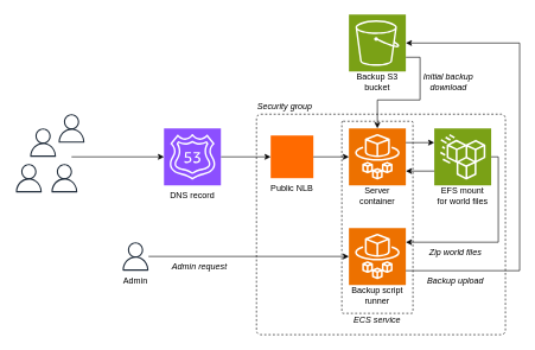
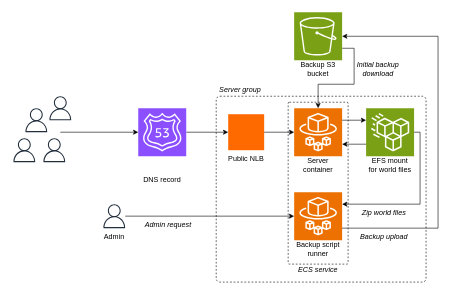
  <mxCell id="0" />
  <mxCell id="1" parent="0" />
  <mxCell id="2" value="" style="rounded=1;whiteSpace=wrap;html=1;fillColor=none;dashed=1;arcSize=2;" vertex="1" parent="1"><mxGeometry x="480" y="170" width="100" height="270" as="geometry" /></mxCell>
  <mxCell id="3" value="" style="rounded=1;whiteSpace=wrap;html=1;fillColor=none;dashed=1;arcSize=2;" vertex="1" parent="1"><mxGeometry x="360" y="160" width="350" height="310" as="geometry" /></mxCell>
  <mxCell id="4" value="" style="sketch=0;points=[[0,0,0],[0.25,0,0],[0.5,0,0],[0.75,0,0],[1,0,0],[0,1,0],[0.25,1,0],[0.5,1,0],[0.75,1,0],[1,1,0],[0,0.25,0],[0,0.5,0],[0,0.75,0],[1,0.25,0],[1,0.5,0],[1,0.75,0]];outlineConnect=0;fontColor=#232F3E;fillColor=#ED7100;strokeColor=#ffffff;dashed=0;verticalLabelPosition=bottom;verticalAlign=top;align=center;html=1;fontSize=12;fontStyle=0;aspect=fixed;shape=mxgraph.aws4.resourceIcon;resIcon=mxgraph.aws4.fargate;" vertex="1" parent="1"><mxGeometry x="490" y="180" width="80" height="80" as="geometry" /></mxCell>
  <mxCell id="5" value="" style="sketch=0;points=[[0,0,0],[0.25,0,0],[0.5,0,0],[0.75,0,0],[1,0,0],[0,1,0],[0.25,1,0],[0.5,1,0],[0.75,1,0],[1,1,0],[0,0.25,0],[0,0.5,0],[0,0.75,0],[1,0.25,0],[1,0.5,0],[1,0.75,0]];outlineConnect=0;fontColor=#232F3E;fillColor=#7AA116;strokeColor=#ffffff;dashed=0;verticalLabelPosition=bottom;verticalAlign=top;align=center;html=1;fontSize=12;fontStyle=0;aspect=fixed;shape=mxgraph.aws4.resourceIcon;resIcon=mxgraph.aws4.efs_standard;" vertex="1" parent="1"><mxGeometry x="610" y="180" width="80" height="80" as="geometry" /></mxCell>
  <mxCell id="6" value="" style="points=[];aspect=fixed;html=1;align=center;shadow=0;dashed=0;fillColor=#FF6A00;strokeColor=none;shape=mxgraph.alibaba_cloud.nlb_network_load_balancer_02;" vertex="1" parent="1"><mxGeometry x="380" y="190" width="60" height="60" as="geometry" /></mxCell>
  <mxCell id="7" style="edgeStyle=orthogonalEdgeStyle;rounded=0;orthogonalLoop=1;jettySize=auto;html=1;exitX=1;exitY=0.75;exitDx=0;exitDy=0;exitPerimeter=0;" edge="1" parent="1" source="8" target="4"><mxGeometry relative="1" as="geometry" /></mxCell>
  <mxCell id="8" value="" style="sketch=0;points=[[0,0,0],[0.25,0,0],[0.5,0,0],[0.75,0,0],[1,0,0],[0,1,0],[0.25,1,0],[0.5,1,0],[0.75,1,0],[1,1,0],[0,0.25,0],[0,0.5,0],[0,0.75,0],[1,0.25,0],[1,0.5,0],[1,0.75,0]];outlineConnect=0;fontColor=#232F3E;fillColor=#7AA116;strokeColor=#ffffff;dashed=0;verticalLabelPosition=bottom;verticalAlign=top;align=center;html=1;fontSize=12;fontStyle=0;aspect=fixed;shape=mxgraph.aws4.resourceIcon;resIcon=mxgraph.aws4.s3;" vertex="1" parent="1"><mxGeometry x="490" y="20" width="80" height="80" as="geometry" /></mxCell>
  <mxCell id="9" style="edgeStyle=orthogonalEdgeStyle;rounded=0;orthogonalLoop=1;jettySize=auto;html=1;exitX=1;exitY=0.5;exitDx=0;exitDy=0;exitPerimeter=0;" edge="1" parent="1" source="10" target="6"><mxGeometry relative="1" as="geometry" /></mxCell>
  <mxCell id="10" value="" style="sketch=0;points=[[0,0,0],[0.25,0,0],[0.5,0,0],[0.75,0,0],[1,0,0],[0,1,0],[0.25,1,0],[0.5,1,0],[0.75,1,0],[1,1,0],[0,0.25,0],[0,0.5,0],[0,0.75,0],[1,0.25,0],[1,0.5,0],[1,0.75,0]];outlineConnect=0;fontColor=#232F3E;fillColor=#8C4FFF;strokeColor=#ffffff;dashed=0;verticalLabelPosition=bottom;verticalAlign=top;align=center;html=1;fontSize=12;fontStyle=0;aspect=fixed;shape=mxgraph.aws4.resourceIcon;resIcon=mxgraph.aws4.route_53;" vertex="1" parent="1"><mxGeometry x="230" y="180" width="80" height="80" as="geometry" /></mxCell>
  <mxCell id="11" value="" style="endArrow=classic;html=1;rounded=0;entryX=0;entryY=0.5;entryDx=0;entryDy=0;entryPerimeter=0;" edge="1" parent="1" target="10"><mxGeometry width="50" height="50" relative="1" as="geometry"><mxPoint x="100" y="220" as="sourcePoint" /><mxPoint x="210" y="220" as="targetPoint" /></mxGeometry></mxCell>
  <mxCell id="12" value="" style="sketch=0;outlineConnect=0;fontColor=#232F3E;gradientColor=none;fillColor=#232F3D;strokeColor=none;dashed=0;verticalLabelPosition=bottom;verticalAlign=top;align=center;html=1;fontSize=12;fontStyle=0;aspect=fixed;pointerEvents=1;shape=mxgraph.aws4.user;" vertex="1" parent="1"><mxGeometry x="40" y="180" width="40" height="40" as="geometry" /></mxCell>
  <mxCell id="13" value="" style="sketch=0;outlineConnect=0;fontColor=#232F3E;gradientColor=none;fillColor=#232F3D;strokeColor=none;dashed=0;verticalLabelPosition=bottom;verticalAlign=top;align=center;html=1;fontSize=12;fontStyle=0;aspect=fixed;pointerEvents=1;shape=mxgraph.aws4.user;" vertex="1" parent="1"><mxGeometry x="70" y="230" width="40" height="40" as="geometry" /></mxCell>
  <mxCell id="14" value="" style="sketch=0;outlineConnect=0;fontColor=#232F3E;gradientColor=none;fillColor=#232F3D;strokeColor=none;dashed=0;verticalLabelPosition=bottom;verticalAlign=top;align=center;html=1;fontSize=12;fontStyle=0;aspect=fixed;pointerEvents=1;shape=mxgraph.aws4.user;" vertex="1" parent="1"><mxGeometry x="80" y="160" width="40" height="40" as="geometry" /></mxCell>
  <mxCell id="15" style="edgeStyle=orthogonalEdgeStyle;rounded=0;orthogonalLoop=1;jettySize=auto;html=1;entryX=0;entryY=0.5;entryDx=0;entryDy=0;entryPerimeter=0;" edge="1" parent="1" source="6" target="4"><mxGeometry relative="1" as="geometry" /></mxCell>
  <mxCell id="16" style="edgeStyle=orthogonalEdgeStyle;rounded=0;orthogonalLoop=1;jettySize=auto;html=1;exitX=1;exitY=0.25;exitDx=0;exitDy=0;exitPerimeter=0;entryX=0;entryY=0.25;entryDx=0;entryDy=0;entryPerimeter=0;" edge="1" parent="1" source="4" target="5"><mxGeometry relative="1" as="geometry" /></mxCell>
  <mxCell id="17" style="edgeStyle=orthogonalEdgeStyle;rounded=0;orthogonalLoop=1;jettySize=auto;html=1;exitX=0;exitY=0.75;exitDx=0;exitDy=0;exitPerimeter=0;entryX=1;entryY=0.75;entryDx=0;entryDy=0;entryPerimeter=0;" edge="1" parent="1" source="5" target="4"><mxGeometry relative="1" as="geometry" /></mxCell>
  <mxCell id="18" value="" style="sketch=0;outlineConnect=0;fontColor=#232F3E;gradientColor=none;fillColor=#232F3D;strokeColor=none;dashed=0;verticalLabelPosition=bottom;verticalAlign=top;align=center;html=1;fontSize=12;fontStyle=0;aspect=fixed;pointerEvents=1;shape=mxgraph.aws4.user;" vertex="1" parent="1"><mxGeometry x="20" y="230" width="40" height="40" as="geometry" /></mxCell>
  <mxCell id="19" value="&lt;span&gt;Public NLB&lt;/span&gt;" style="text;html=1;whiteSpace=wrap;strokeColor=none;fillColor=none;align=center;verticalAlign=middle;rounded=0;fontStyle=0" vertex="1" parent="1"><mxGeometry x="370" y="250" width="80" height="30" as="geometry" /></mxCell>
  <mxCell id="20" value="&lt;div&gt;Server&lt;/div&gt;&lt;div&gt;container&lt;/div&gt;" style="text;html=1;whiteSpace=wrap;strokeColor=none;fillColor=none;align=center;verticalAlign=middle;rounded=0;fontStyle=0" vertex="1" parent="1"><mxGeometry x="490" y="260" width="80" height="30" as="geometry" /></mxCell>
  <mxCell id="21" value="&lt;div&gt;&lt;span&gt;EFS mount&lt;/span&gt;&lt;/div&gt;&lt;div&gt;&lt;span&gt;for world files&lt;/span&gt;&lt;/div&gt;" style="text;html=1;whiteSpace=wrap;strokeColor=none;fillColor=none;align=center;verticalAlign=middle;rounded=0;fontStyle=0" vertex="1" parent="1"><mxGeometry x="610" y="260" width="80" height="30" as="geometry" /></mxCell>
  <mxCell id="22" value="&lt;div&gt;&lt;i&gt;Initial backup download&lt;/i&gt;&lt;/div&gt;" style="text;html=1;whiteSpace=wrap;strokeColor=none;fillColor=none;align=center;verticalAlign=middle;rounded=0;" vertex="1" parent="1"><mxGeometry x="590" y="100" width="80" height="30" as="geometry" /></mxCell>
- <mxCell id="23" value="&lt;div&gt;&lt;span&gt;DNS&amp;nbsp;record&lt;/span&gt;&lt;/div&gt;" style="text;html=1;whiteSpace=wrap;strokeColor=none;fillColor=none;align=center;verticalAlign=middle;rounded=0;fontStyle=0" vertex="1" parent="1"><mxGeometry x="230" y="260" width="80" height="30" as="geometry" /></mxCell>
+ <mxCell id="23" value="&lt;div&gt;&lt;span&gt;DNS&amp;nbsp;record&lt;/span&gt;&lt;/div&gt;" style="text;html=1;whiteSpace=wrap;strokeColor=none;fillColor=none;align=center;verticalAlign=middle;rounded=0;fontStyle=0" vertex="1" parent="1"><mxGeometry x="230" y="285" width="80" height="30" as="geometry" /></mxCell>
  <mxCell id="24" value="" style="points=[[0,0,0],[0.25,0,0],[0.5,0,0],[0.75,0,0],[1,0,0],[0,1,0],[0.25,1,0],[0.5,1,0],[0.75,1,0],[1,1,0],[0,0.25,0],[0,0.5,0],[0,0.75,0],[1,0.25,0],[1,0.5,0],[1,0.75,0]];outlineConnect=0;fontColor=#232F3E;fillColor=#ED7100;strokeColor=#ffffff;dashed=0;verticalLabelPosition=bottom;verticalAlign=top;align=center;html=1;fontSize=12;fontStyle=0;aspect=fixed;shape=mxgraph.aws4.resourceIcon;resIcon=mxgraph.aws4.fargate;fillStyle=auto;" vertex="1" parent="1"><mxGeometry x="490" y="320" width="80" height="80" as="geometry" /></mxCell>
  <mxCell id="25" value="&lt;div&gt;Backup script&lt;/div&gt;&lt;div&gt;runner&lt;/div&gt;" style="text;html=1;whiteSpace=wrap;strokeColor=none;fillColor=none;align=center;verticalAlign=middle;rounded=0;fontStyle=0" vertex="1" parent="1"><mxGeometry x="490" y="400" width="80" height="30" as="geometry" /></mxCell>
- <mxCell id="26" value="Security group" style="text;html=1;whiteSpace=wrap;strokeColor=none;fillColor=none;align=center;verticalAlign=middle;rounded=0;fontStyle=2" vertex="1" parent="1"><mxGeometry x="350" y="140" width="100" height="20" as="geometry" /></mxCell>
+ <mxCell id="26" value="Server group" style="text;html=1;whiteSpace=wrap;strokeColor=none;fillColor=none;align=center;verticalAlign=middle;rounded=0;fontStyle=2" vertex="1" parent="1"><mxGeometry x="350" y="140" width="100" height="20" as="geometry" /></mxCell>
  <mxCell id="27" value="ECS service" style="text;html=1;whiteSpace=wrap;strokeColor=none;fillColor=none;align=center;verticalAlign=middle;rounded=0;fontStyle=2" vertex="1" parent="1"><mxGeometry x="480" y="440" width="100" height="20" as="geometry" /></mxCell>
  <mxCell id="28" style="edgeStyle=orthogonalEdgeStyle;rounded=0;orthogonalLoop=1;jettySize=auto;html=1;exitX=1;exitY=0.75;exitDx=0;exitDy=0;exitPerimeter=0;entryX=1;entryY=0.5;entryDx=0;entryDy=0;entryPerimeter=0;" edge="1" parent="1" source="24" target="8"><mxGeometry relative="1" as="geometry"><Array as="points"><mxPoint x="730" y="380" /><mxPoint x="730" y="60" /></Array></mxGeometry></mxCell>
  <mxCell id="29" style="edgeStyle=orthogonalEdgeStyle;rounded=0;orthogonalLoop=1;jettySize=auto;html=1;exitX=1;exitY=0.5;exitDx=0;exitDy=0;exitPerimeter=0;entryX=1;entryY=0.25;entryDx=0;entryDy=0;entryPerimeter=0;" edge="1" parent="1" source="5" target="24"><mxGeometry relative="1" as="geometry"><Array as="points"><mxPoint x="700" y="220" /><mxPoint x="700" y="340" /></Array></mxGeometry></mxCell>
  <mxCell id="30" value="Admin request" style="text;html=1;whiteSpace=wrap;strokeColor=none;fillColor=none;align=center;verticalAlign=middle;rounded=0;fontStyle=2" vertex="1" parent="1"><mxGeometry x="210" y="360" width="140" height="30" as="geometry" /></mxCell>
  <mxCell id="31" style="edgeStyle=orthogonalEdgeStyle;rounded=0;orthogonalLoop=1;jettySize=auto;html=1;entryX=0;entryY=0.5;entryDx=0;entryDy=0;entryPerimeter=0;" edge="1" parent="1" source="33" target="24"><mxGeometry relative="1" as="geometry"><mxPoint x="330" y="360" as="sourcePoint" /><mxPoint x="450" y="300" as="targetPoint" /></mxGeometry></mxCell>
  <mxCell id="32" value="Backup upload" style="text;html=1;whiteSpace=wrap;strokeColor=none;fillColor=none;align=center;verticalAlign=middle;rounded=0;fontStyle=2" vertex="1" parent="1"><mxGeometry x="590" y="380" width="100" height="30" as="geometry" /></mxCell>
  <mxCell id="33" value="" style="sketch=0;outlineConnect=0;fontColor=#232F3E;gradientColor=none;fillColor=#232F3D;strokeColor=none;dashed=0;verticalLabelPosition=bottom;verticalAlign=top;align=center;html=1;fontSize=12;fontStyle=0;aspect=fixed;pointerEvents=1;shape=mxgraph.aws4.user;" vertex="1" parent="1"><mxGeometry x="170" y="340" width="40" height="40" as="geometry" /></mxCell>
  <mxCell id="34" value="&lt;span&gt;Admin&lt;/span&gt;" style="text;html=1;whiteSpace=wrap;strokeColor=none;fillColor=none;align=center;verticalAlign=middle;rounded=0;fontStyle=0" vertex="1" parent="1"><mxGeometry x="150" y="380" width="80" height="30" as="geometry" /></mxCell>
  <mxCell id="35" value="Zip world files" style="text;html=1;whiteSpace=wrap;strokeColor=none;fillColor=none;align=center;verticalAlign=middle;rounded=0;fontStyle=2" vertex="1" parent="1"><mxGeometry x="590" y="340" width="100" height="30" as="geometry" /></mxCell>
  <mxCell id="36" value="Backup S3 bucket" style="text;html=1;whiteSpace=wrap;strokeColor=none;fillColor=none;align=center;verticalAlign=middle;rounded=0;fontStyle=0" vertex="1" parent="1"><mxGeometry x="490" y="100" width="80" height="30" as="geometry" /></mxCell>
